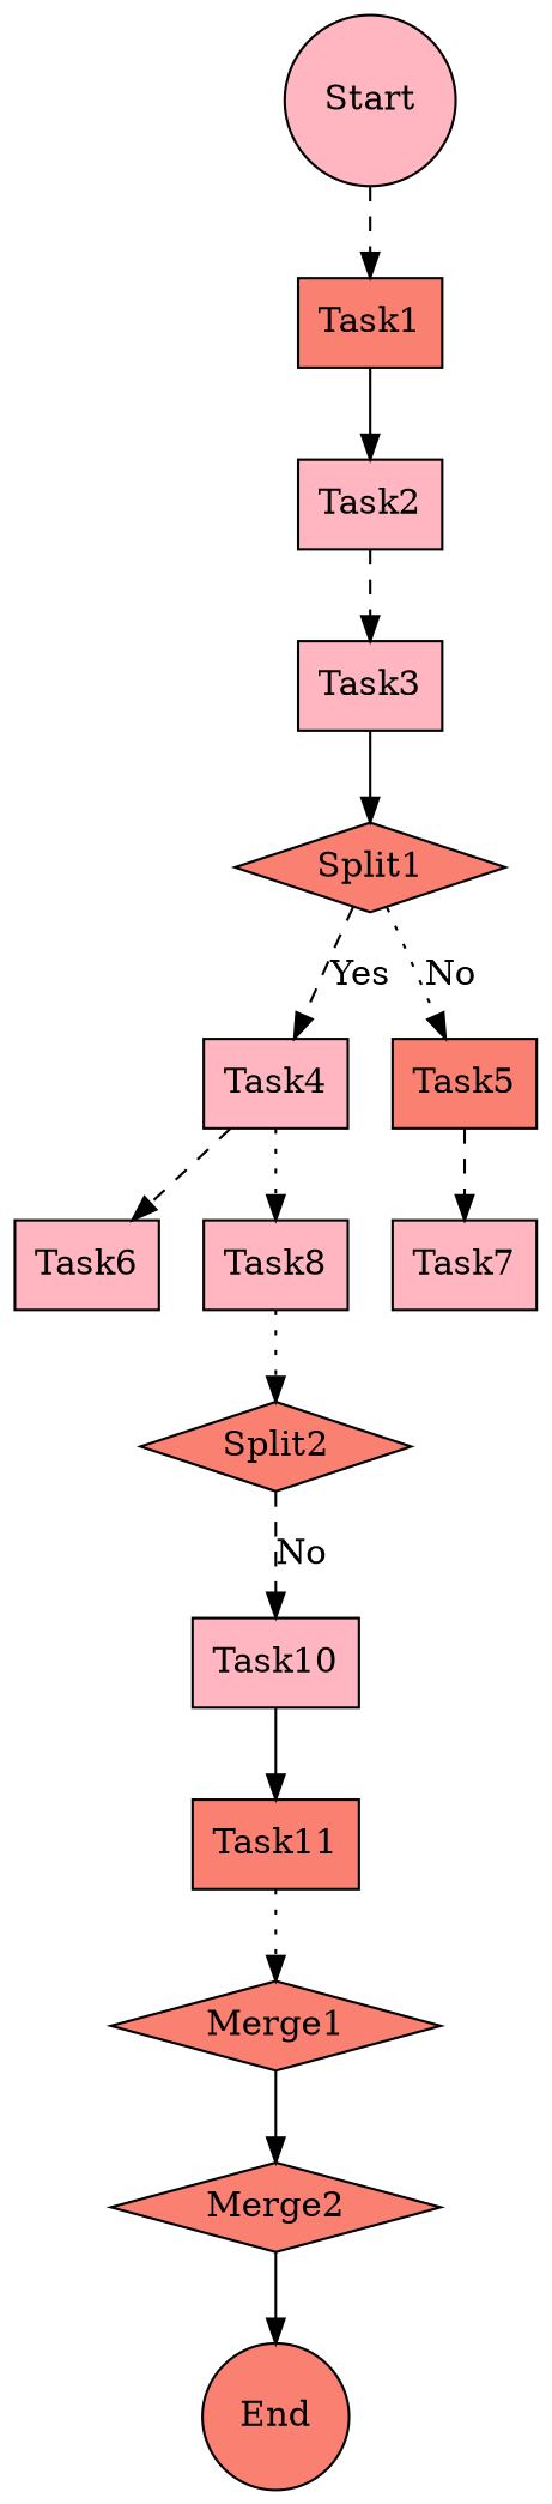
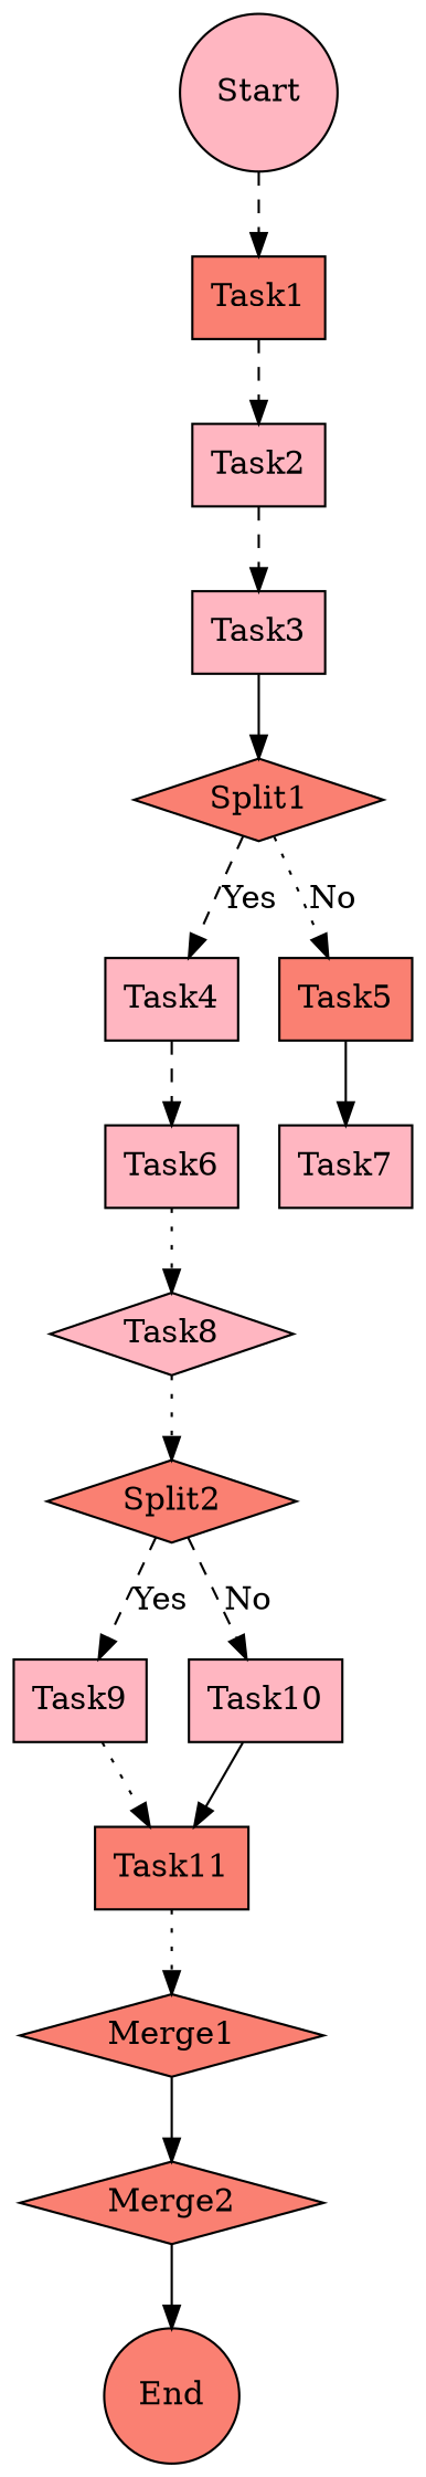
  digraph {
    node [fillcolor=lightpink shape=rectangle style=filled]
    edge [style=dashed]
    Start [shape=circle]
    Task1 [fillcolor=salmon]
    Task2
    End [fillcolor=salmon shape=circle]
    Task3
    Split1 [fillcolor=salmon shape=diamond]
    Task4
    Task5 [fillcolor=salmon]
    Task6
-   Task8
+   Task8 [shape=diamond]
    Task7
    Split2 [fillcolor=salmon shape=diamond]
+   Task9
    Task10
    Task11 [fillcolor=salmon]
    Merge1 [fillcolor=salmon shape=diamond]
    Merge2 [fillcolor=salmon shape=diamond]
    Start -> Task1
-   Task1 -> Task2 [style=solid]
+   Task1 -> Task2
    Task2 -> Task3
    Task3 -> Split1 [style=solid]
    Split1 -> Task4 [label=Yes]
    Split1 -> Task5 [label=No style=dotted]
    Task4 -> Task6
-   Task5 -> Task7
-   Task4 -> Task8 [style=dotted]
+   Task5 -> Task7 [style=solid]
+   Task6 -> Task8 [style=dotted]
    Task8 -> Split2 [style=dotted]
+   Split2 -> Task9 [label=Yes]
    Split2 -> Task10 [label=No]
+   Task9 -> Task11 [style=dotted]
    Task10 -> Task11 [style=solid]
    Task11 -> Merge1 [style=dotted]
    Merge1 -> Merge2 [style=solid]
    Merge2 -> End [style=solid]
  }
